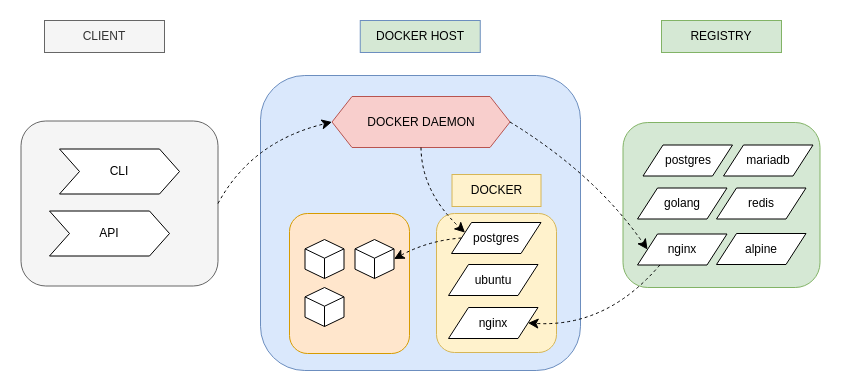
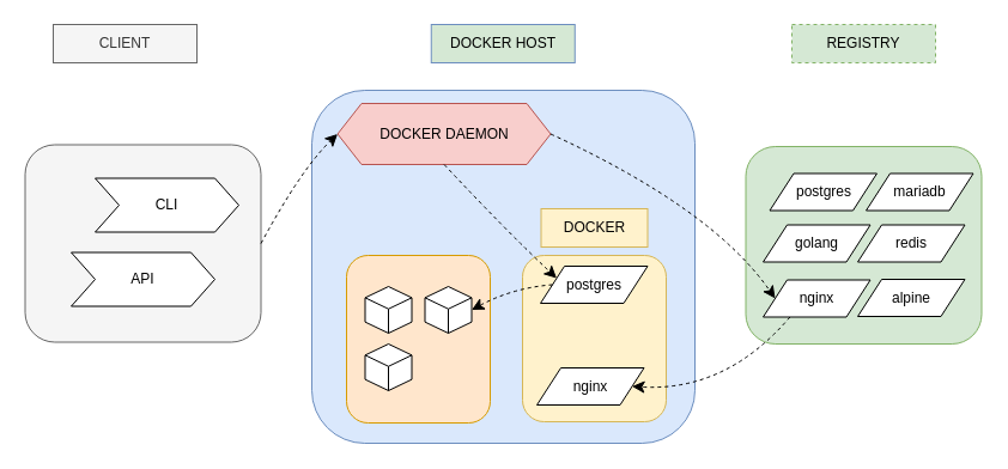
  <mxCell id="0" />
  <mxCell id="1" parent="0" />
  <mxCell id="2" value="" style="rounded=1;whiteSpace=wrap;html=1;fillColor=#f5f5f5;fontColor=#333333;strokeColor=#666666;" vertex="1" parent="1"><mxGeometry x="20.5" y="120.5" width="197" height="165" as="geometry" /></mxCell>
  <mxCell id="3" value="CLIENT" style="rounded=0;whiteSpace=wrap;html=1;fillColor=#f5f5f5;fontColor=#333333;strokeColor=#666666;" vertex="1" parent="1"><mxGeometry x="44" y="20" width="120" height="32" as="geometry" /></mxCell>
  <mxCell id="4" value="" style="rounded=1;whiteSpace=wrap;html=1;fillColor=#dae8fc;strokeColor=#6c8ebf;" vertex="1" parent="1"><mxGeometry x="260" y="75" width="320" height="295" as="geometry" /></mxCell>
  <mxCell id="5" value="DOCKER HOST" style="rounded=0;whiteSpace=wrap;html=1;fillColor=#d5e8d4;strokeColor=#6c8ebf;" vertex="1" parent="1"><mxGeometry x="359.75" y="20" width="120" height="32" as="geometry" /></mxCell>
- <mxCell id="6" value="REGISTRY" style="rounded=0;whiteSpace=wrap;html=1;fillColor=#d5e8d4;strokeColor=#82b366;" vertex="1" parent="1"><mxGeometry x="661" y="20" width="120" height="32" as="geometry" /></mxCell>
- <mxCell id="7" value="CLI" style="shape=step;perimeter=stepPerimeter;whiteSpace=wrap;html=1;fixedSize=1;" vertex="1" parent="1"><mxGeometry x="59" y="148.5" width="120" height="45" as="geometry" /></mxCell>
- <mxCell id="8" value="API" style="shape=step;perimeter=stepPerimeter;whiteSpace=wrap;html=1;fixedSize=1;" vertex="1" parent="1"><mxGeometry x="49" y="210.5" width="120" height="45" as="geometry" /></mxCell>
- <mxCell id="9" value="DOCKER DAEMON" style="shape=hexagon;perimeter=hexagonPerimeter2;whiteSpace=wrap;html=1;fixedSize=1;fillColor=#f8cecc;strokeColor=#b85450;" vertex="1" parent="1"><mxGeometry x="331.5" y="96" width="178" height="51" as="geometry" /></mxCell>
+ <mxCell id="6" value="REGISTRY" style="rounded=0;whiteSpace=wrap;html=1;fillColor=#d5e8d4;strokeColor=#82b366;dashed=1;" vertex="1" parent="1"><mxGeometry x="661" y="20" width="120" height="32" as="geometry" /></mxCell>
+ <mxCell id="7" value="CLI" style="shape=step;perimeter=stepPerimeter;whiteSpace=wrap;html=1;fixedSize=1;" vertex="1" parent="1"><mxGeometry x="79" y="148.5" width="120" height="45" as="geometry" /></mxCell>
+ <mxCell id="8" value="API" style="shape=step;perimeter=stepPerimeter;whiteSpace=wrap;html=1;fixedSize=1;" vertex="1" parent="1"><mxGeometry x="59" y="210.5" width="120" height="45" as="geometry" /></mxCell>
+ <mxCell id="9" value="DOCKER DAEMON" style="shape=hexagon;perimeter=hexagonPerimeter2;whiteSpace=wrap;html=1;fixedSize=1;fillColor=#f8cecc;strokeColor=#b85450;" vertex="1" parent="1"><mxGeometry x="281.5" y="86" width="178" height="51" as="geometry" /></mxCell>
  <mxCell id="10" value="" style="rounded=1;whiteSpace=wrap;html=1;fillColor=#ffe6cc;strokeColor=#d79b00;" vertex="1" parent="1"><mxGeometry x="289" y="213" width="120" height="140" as="geometry" /></mxCell>
  <mxCell id="11" value="" style="rounded=1;whiteSpace=wrap;html=1;fillColor=#fff2cc;strokeColor=#d6b656;" vertex="1" parent="1"><mxGeometry x="436" y="213" width="120" height="139" as="geometry" /></mxCell>
  <mxCell id="12" value="DOCKER" style="rounded=0;whiteSpace=wrap;html=1;fillColor=#fff2cc;strokeColor=#d6b656;" vertex="1" parent="1"><mxGeometry x="451.5" y="174" width="89" height="32" as="geometry" /></mxCell>
  <mxCell id="13" value="" style="html=1;whiteSpace=wrap;shape=isoCube2;backgroundOutline=1;isoAngle=15;" vertex="1" parent="1"><mxGeometry x="304.5" y="239" width="39" height="39" as="geometry" /></mxCell>
  <mxCell id="14" value="" style="html=1;whiteSpace=wrap;shape=isoCube2;backgroundOutline=1;isoAngle=15;" vertex="1" parent="1"><mxGeometry x="354.5" y="239" width="39" height="39" as="geometry" /></mxCell>
  <mxCell id="15" value="" style="html=1;whiteSpace=wrap;shape=isoCube2;backgroundOutline=1;isoAngle=15;" vertex="1" parent="1"><mxGeometry x="304.5" y="287" width="39" height="39" as="geometry" /></mxCell>
  <mxCell id="16" value="postgres" style="shape=parallelogram;perimeter=parallelogramPerimeter;whiteSpace=wrap;html=1;fixedSize=1;" vertex="1" parent="1"><mxGeometry x="451" y="222" width="89.5" height="31" as="geometry" /></mxCell>
- <mxCell id="17" value="ubuntu" style="shape=parallelogram;perimeter=parallelogramPerimeter;whiteSpace=wrap;html=1;fixedSize=1;" vertex="1" parent="1"><mxGeometry x="448" y="264" width="89.5" height="31" as="geometry" /></mxCell>
  <mxCell id="18" value="nginx" style="shape=parallelogram;perimeter=parallelogramPerimeter;whiteSpace=wrap;html=1;fixedSize=1;" vertex="1" parent="1"><mxGeometry x="448" y="307" width="89.5" height="31" as="geometry" /></mxCell>
  <mxCell id="19" value="" style="rounded=1;whiteSpace=wrap;html=1;fillColor=#d5e8d4;strokeColor=#82b366;" vertex="1" parent="1"><mxGeometry x="622.5" y="122" width="197" height="165" as="geometry" /></mxCell>
  <mxCell id="20" value="postgres" style="shape=parallelogram;perimeter=parallelogramPerimeter;whiteSpace=wrap;html=1;fixedSize=1;" vertex="1" parent="1"><mxGeometry x="642.5" y="144.5" width="89.5" height="31" as="geometry" /></mxCell>
  <mxCell id="21" value="golang" style="shape=parallelogram;perimeter=parallelogramPerimeter;whiteSpace=wrap;html=1;fixedSize=1;" vertex="1" parent="1"><mxGeometry x="637" y="187.5" width="89.5" height="31" as="geometry" /></mxCell>
  <mxCell id="22" value="nginx" style="shape=parallelogram;perimeter=parallelogramPerimeter;whiteSpace=wrap;html=1;fixedSize=1;" vertex="1" parent="1"><mxGeometry x="637" y="233.5" width="89.5" height="31" as="geometry" /></mxCell>
  <mxCell id="23" value="mariadb" style="shape=parallelogram;perimeter=parallelogramPerimeter;whiteSpace=wrap;html=1;fixedSize=1;" vertex="1" parent="1"><mxGeometry x="723" y="144.5" width="89.5" height="31" as="geometry" /></mxCell>
  <mxCell id="24" value="redis" style="shape=parallelogram;perimeter=parallelogramPerimeter;whiteSpace=wrap;html=1;fixedSize=1;" vertex="1" parent="1"><mxGeometry x="716" y="187.5" width="89.5" height="31" as="geometry" /></mxCell>
  <mxCell id="25" value="alpine" style="shape=parallelogram;perimeter=parallelogramPerimeter;whiteSpace=wrap;html=1;fixedSize=1;" vertex="1" parent="1"><mxGeometry x="716" y="233" width="89.5" height="31" as="geometry" /></mxCell>
  <mxCell id="26" value="" style="endArrow=classic;html=1;rounded=0;fontSize=12;startSize=8;endSize=8;curved=1;exitX=1;exitY=0.5;exitDx=0;exitDy=0;entryX=0;entryY=0.5;entryDx=0;entryDy=0;dashed=1;" edge="1" parent="1" source="2" target="9"><mxGeometry width="50" height="50" relative="1" as="geometry"><mxPoint x="353" y="221" as="sourcePoint" /><mxPoint x="403" y="171" as="targetPoint" /><Array as="points"><mxPoint x="251" y="141" /></Array></mxGeometry></mxCell>
  <mxCell id="27" value="" style="endArrow=classic;html=1;rounded=0;fontSize=12;startSize=8;endSize=8;curved=1;exitX=0.5;exitY=1;exitDx=0;exitDy=0;entryX=0;entryY=0.25;entryDx=0;entryDy=0;dashed=1;" edge="1" parent="1" source="9" target="16"><mxGeometry width="50" height="50" relative="1" as="geometry"><mxPoint x="229" y="215" as="sourcePoint" /><mxPoint x="342" y="132" as="targetPoint" /><Array as="points"><mxPoint x="421" y="191" /></Array></mxGeometry></mxCell>
  <mxCell id="28" value="" style="endArrow=classic;html=1;rounded=0;fontSize=12;startSize=8;endSize=8;curved=1;exitX=0;exitY=0.5;exitDx=0;exitDy=0;entryX=1;entryY=0.5;entryDx=0;entryDy=0;dashed=1;entryPerimeter=0;" edge="1" parent="1" source="16" target="14"><mxGeometry width="50" height="50" relative="1" as="geometry"><mxPoint x="431" y="157" as="sourcePoint" /><mxPoint x="474" y="242" as="targetPoint" /><Array as="points"><mxPoint x="428" y="240" /></Array></mxGeometry></mxCell>
  <mxCell id="29" value="" style="endArrow=classic;html=1;rounded=0;fontSize=12;startSize=8;endSize=8;curved=1;exitX=1;exitY=0.5;exitDx=0;exitDy=0;entryX=0;entryY=0.5;entryDx=0;entryDy=0;dashed=1;" edge="1" parent="1" source="9" target="22"><mxGeometry width="50" height="50" relative="1" as="geometry"><mxPoint x="431" y="157" as="sourcePoint" /><mxPoint x="474" y="242" as="targetPoint" /><Array as="points"><mxPoint x="595" y="174" /></Array></mxGeometry></mxCell>
  <mxCell id="30" value="" style="endArrow=classic;html=1;rounded=0;fontSize=12;startSize=8;endSize=8;curved=1;exitX=0.25;exitY=1;exitDx=0;exitDy=0;entryX=1;entryY=0.5;entryDx=0;entryDy=0;dashed=1;" edge="1" parent="1" source="22" target="18"><mxGeometry width="50" height="50" relative="1" as="geometry"><mxPoint x="561" y="287" as="sourcePoint" /><mxPoint x="698" y="414" as="targetPoint" /><Array as="points"><mxPoint x="606" y="327" /></Array></mxGeometry></mxCell>
